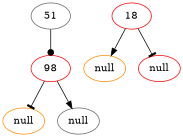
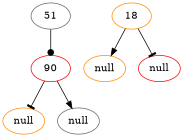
  digraph {
    node [color=darkorange]
    edge [arrowhead=tee]
    51 [color=gray40]
-   98 [color=red]
+   98 [color=red label=90]
    n3 [label=null]
-   18 [color=red]
+   18
    n5 [color=red label=null]
    n6 [label=null]
    n7 [color=gray40 label=null]
    51 -> 98 [arrowhead=dot]
    98 -> n6
    98 -> n7 [arrowhead=normal]
    18 -> n3 [arrowhead=normal]
    18 -> n5
  }
